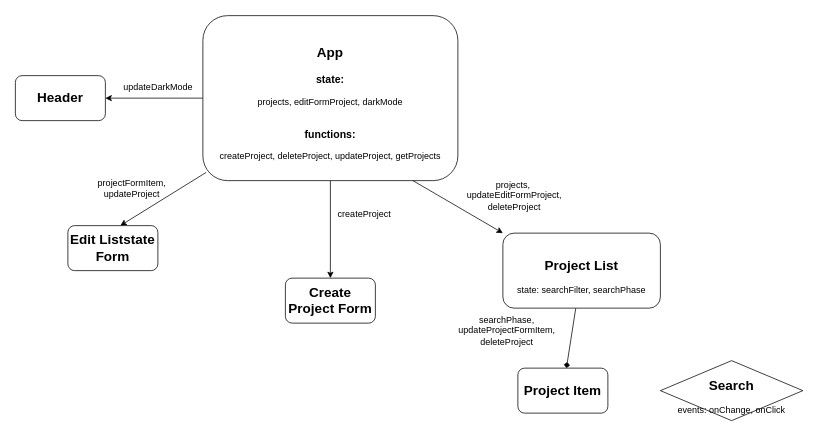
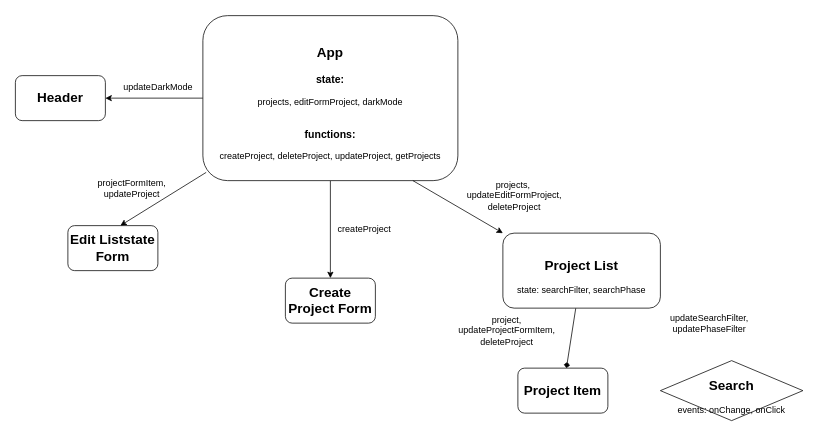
  <mxCell id="0" />
  <mxCell id="1" parent="0" />
  <mxCell id="2" value="" style="edgeStyle=none;html=1;" parent="1" source="5" target="7" edge="1"><mxGeometry relative="1" as="geometry" /></mxCell>
  <mxCell id="3" style="edgeStyle=none;html=1;exitX=0.013;exitY=0.95;exitDx=0;exitDy=0;entryX=0.583;entryY=0;entryDx=0;entryDy=0;exitPerimeter=0;entryPerimeter=0;" parent="1" source="5" target="6" edge="1"><mxGeometry relative="1" as="geometry"><mxPoint x="150" y="290" as="targetPoint" /></mxGeometry></mxCell>
  <mxCell id="4" value="" style="edgeStyle=none;html=1;" parent="1" source="5" target="18" edge="1"><mxGeometry relative="1" as="geometry" /></mxCell>
  <mxCell id="5" value="&lt;h2&gt;&lt;b&gt;App&lt;/b&gt;&lt;/h2&gt;&lt;h3&gt;state: &lt;/h3&gt;projects, editFormProject, darkMode&lt;br&gt;&lt;br&gt;&lt;h3&gt;functions: &lt;/h3&gt;createProject, deleteProject, updateProject, getProjects" style="rounded=1;whiteSpace=wrap;html=1;" parent="1" vertex="1"><mxGeometry x="270" y="20" width="340" height="220" as="geometry" /></mxCell>
  <mxCell id="6" value="&lt;h2&gt;Edit Liststate Form&lt;/h2&gt;" style="rounded=1;whiteSpace=wrap;html=1;" parent="1" vertex="1"><mxGeometry x="90" y="300" width="120" height="60" as="geometry" /></mxCell>
  <mxCell id="7" value="&lt;h2&gt;Create Project Form&lt;/h2&gt;" style="rounded=1;whiteSpace=wrap;html=1;" parent="1" vertex="1"><mxGeometry x="380" y="370" width="120" height="60" as="geometry" /></mxCell>
  <mxCell id="8" value="" style="edgeStyle=none;html=1;endArrow=diamond;" parent="1" source="9" target="10" edge="1"><mxGeometry relative="1" as="geometry" /></mxCell>
  <mxCell id="9" value="&lt;h2&gt;Project List&lt;/h2&gt;state: searchFilter, searchPhase" style="rounded=1;whiteSpace=wrap;html=1;" parent="1" vertex="1"><mxGeometry x="670" y="310" width="210" height="100" as="geometry" /></mxCell>
  <mxCell id="10" value="&lt;h2&gt;Project Item&lt;/h2&gt;" style="rounded=1;whiteSpace=wrap;html=1;" parent="1" vertex="1"><mxGeometry x="690" y="490" width="120" height="60" as="geometry" /></mxCell>
  <mxCell id="11" value="&lt;h2&gt;&lt;b&gt;Search&lt;/b&gt;&lt;/h2&gt;events: onChange, onClick" style="rhombus;whiteSpace=wrap;html=1;" parent="1" vertex="1"><mxGeometry x="880" y="480" width="190" height="80" as="geometry" /></mxCell>
- <mxCell id="13" value="searchPhase,&lt;br&gt;updateProjectFormItem,&lt;br&gt;deleteProject" style="text;html=1;align=center;verticalAlign=middle;resizable=0;points=[];autosize=1;strokeColor=none;fillColor=none;" parent="1" vertex="1"><mxGeometry x="600" y="410" width="150" height="60" as="geometry" /></mxCell>
+ <mxCell id="12" value="updateSearchFilter,&lt;br&gt;updatePhaseFilter" style="text;html=1;align=center;verticalAlign=middle;resizable=0;points=[];autosize=1;strokeColor=none;fillColor=none;" parent="1" vertex="1"><mxGeometry x="880" y="410" width="130" height="40" as="geometry" /></mxCell>
+ <mxCell id="13" value="project,&lt;br&gt;updateProjectFormItem,&lt;br&gt;deleteProject" style="text;html=1;align=center;verticalAlign=middle;resizable=0;points=[];autosize=1;strokeColor=none;fillColor=none;" parent="1" vertex="1"><mxGeometry x="600" y="410" width="150" height="60" as="geometry" /></mxCell>
  <mxCell id="14" value="projectFormItem,&lt;br&gt;updateProject" style="text;html=1;align=center;verticalAlign=middle;resizable=0;points=[];autosize=1;strokeColor=none;fillColor=none;" parent="1" vertex="1"><mxGeometry x="120" y="230" width="110" height="40" as="geometry" /></mxCell>
- <mxCell id="15" value="createProject" style="text;html=1;align=center;verticalAlign=middle;resizable=0;points=[];autosize=1;strokeColor=none;fillColor=none;" parent="1" vertex="1"><mxGeometry x="440" y="270" width="90" height="30" as="geometry" /></mxCell>
+ <mxCell id="15" value="createProject" style="text;html=1;align=center;verticalAlign=middle;resizable=0;points=[];autosize=1;strokeColor=none;fillColor=none;" parent="1" vertex="1"><mxGeometry x="440" y="290" width="90" height="30" as="geometry" /></mxCell>
  <mxCell id="16" value="projects,&amp;nbsp;&lt;br&gt;updateEditFormProject,&lt;br&gt;deleteProject" style="text;html=1;align=center;verticalAlign=middle;resizable=0;points=[];autosize=1;strokeColor=none;fillColor=none;rotation=0;" parent="1" vertex="1"><mxGeometry x="610" y="230" width="150" height="60" as="geometry" /></mxCell>
  <mxCell id="17" value="" style="edgeStyle=none;orthogonalLoop=1;jettySize=auto;html=1;entryX=0;entryY=0;entryDx=0;entryDy=0;" parent="1" target="9" edge="1"><mxGeometry width="100" relative="1" as="geometry"><mxPoint x="550" y="240" as="sourcePoint" /><mxPoint x="650" y="240" as="targetPoint" /><Array as="points" /></mxGeometry></mxCell>
  <mxCell id="18" value="&lt;h2&gt;Header&lt;/h2&gt;" style="rounded=1;whiteSpace=wrap;html=1;" parent="1" vertex="1"><mxGeometry x="20" y="100" width="120" height="60" as="geometry" /></mxCell>
  <mxCell id="19" value="updateDarkMode" style="text;html=1;align=center;verticalAlign=middle;resizable=0;points=[];autosize=1;strokeColor=none;fillColor=none;" parent="1" vertex="1"><mxGeometry x="150" y="100" width="120" height="30" as="geometry" /></mxCell>
